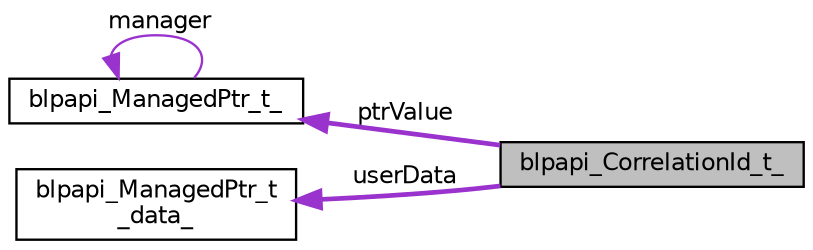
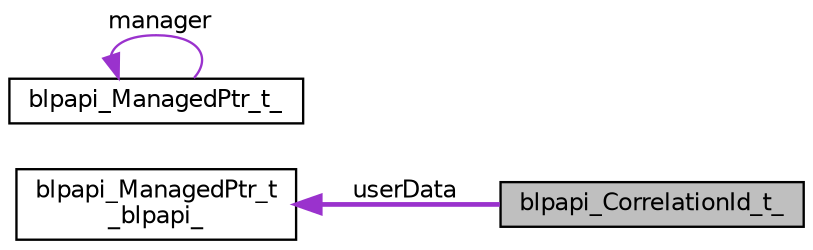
  digraph {
    rankdir=LR
    node [color=black fillcolor=white fontname=Helvetica fontsize=10 shape=record style=filled]
    edge [color=darkorchid3 dir=back fontname=Helvetica fontsize=10 labelfontname=Helvetica labelfontsize=10 style=bold]
    n1 [fillcolor=grey75 fontcolor=black height=0.2 label=blpapi_CorrelationId_t_ width=0.4]
    n2 [height=0.2 label=blpapi_ManagedPtr_t_ width=0.4]
-   n3 [height=0.2 label="blpapi_ManagedPtr_t\l_data_" width=0.4]
-   n2 -> n1 [label=" ptrValue"]
+   n3 [height=0.2 label="blpapi_ManagedPtr_t\l_blpapi_" width=0.4]
    n2 -> n2 [label=" manager" style=solid]
    n3 -> n1 [label=" userData"]
  }
